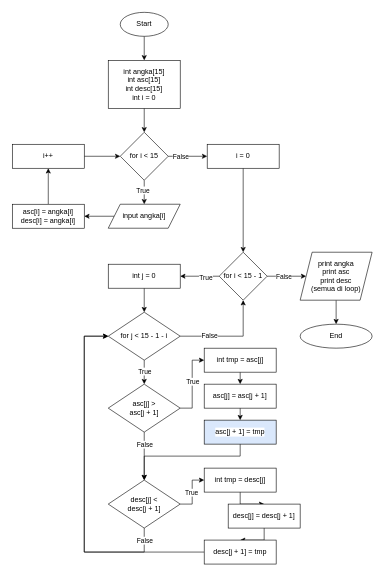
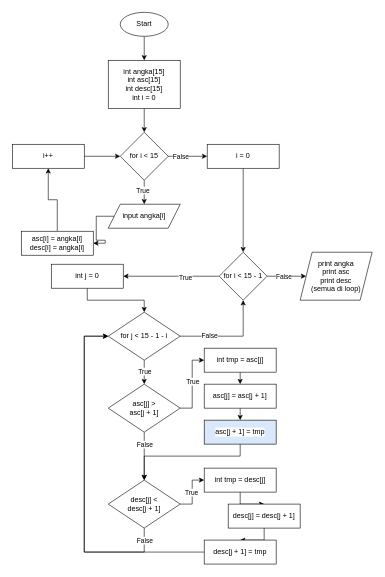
  <mxCell id="0" />
  <mxCell id="1" parent="0" />
  <mxCell id="2" value="" style="edgeStyle=orthogonalEdgeStyle;rounded=0;orthogonalLoop=1;jettySize=auto;html=1;labelBackgroundColor=default;textShadow=0;" edge="1" parent="1" source="3" target="5"><mxGeometry relative="1" as="geometry" /></mxCell>
  <mxCell id="3" value="Start" style="ellipse;whiteSpace=wrap;html=1;labelBackgroundColor=default;textShadow=0;" vertex="1" parent="1"><mxGeometry x="200" y="20" width="80" height="40" as="geometry" /></mxCell>
  <mxCell id="4" value="" style="edgeStyle=orthogonalEdgeStyle;rounded=0;orthogonalLoop=1;jettySize=auto;html=1;labelBackgroundColor=default;textShadow=0;" edge="1" parent="1" source="5" target="10"><mxGeometry relative="1" as="geometry" /></mxCell>
  <mxCell id="5" value="&lt;div&gt;int angka[15]&lt;/div&gt;&lt;div&gt;int asc[15]&lt;/div&gt;&lt;div&gt;int desc[15]&lt;br&gt;&lt;/div&gt;&lt;div&gt;int i = 0&lt;br&gt;&lt;/div&gt;" style="rounded=0;whiteSpace=wrap;html=1;labelBackgroundColor=default;textShadow=0;" vertex="1" parent="1"><mxGeometry x="180" y="100" width="120" height="80" as="geometry" /></mxCell>
  <mxCell id="6" value="" style="edgeStyle=orthogonalEdgeStyle;rounded=0;orthogonalLoop=1;jettySize=auto;html=1;labelBackgroundColor=default;textShadow=0;" edge="1" parent="1" source="10" target="12"><mxGeometry relative="1" as="geometry" /></mxCell>
  <mxCell id="7" value="True" style="edgeLabel;html=1;align=center;verticalAlign=middle;resizable=0;points=[];labelBackgroundColor=default;textShadow=0;" vertex="1" connectable="0" parent="6"><mxGeometry x="-0.2" y="-3" relative="1" as="geometry"><mxPoint as="offset" /></mxGeometry></mxCell>
  <mxCell id="8" value="" style="edgeStyle=orthogonalEdgeStyle;rounded=0;orthogonalLoop=1;jettySize=auto;html=1;labelBackgroundColor=default;textShadow=0;" edge="1" parent="1" source="10" target="28"><mxGeometry relative="1" as="geometry" /></mxCell>
  <mxCell id="9" value="False" style="edgeLabel;html=1;align=center;verticalAlign=middle;resizable=0;points=[];labelBackgroundColor=default;textShadow=0;" vertex="1" connectable="0" parent="8"><mxGeometry x="-0.375" relative="1" as="geometry"><mxPoint as="offset" /></mxGeometry></mxCell>
  <mxCell id="10" value="for i &amp;lt; 15" style="rhombus;whiteSpace=wrap;html=1;labelBackgroundColor=default;textShadow=0;" vertex="1" parent="1"><mxGeometry x="200" y="220" width="80" height="80" as="geometry" /></mxCell>
  <mxCell id="11" style="edgeStyle=orthogonalEdgeStyle;rounded=0;orthogonalLoop=1;jettySize=auto;html=1;exitX=0;exitY=0.5;exitDx=0;exitDy=0;entryX=1;entryY=0.5;entryDx=0;entryDy=0;labelBackgroundColor=default;textShadow=0;" edge="1" parent="1" source="12" target="16"><mxGeometry relative="1" as="geometry" /></mxCell>
  <mxCell id="12" value="input angka[i]" style="shape=parallelogram;perimeter=parallelogramPerimeter;whiteSpace=wrap;html=1;fixedSize=1;labelBackgroundColor=default;textShadow=0;" vertex="1" parent="1"><mxGeometry x="180" y="340" width="120" height="40" as="geometry" /></mxCell>
  <mxCell id="13" value="" style="edgeStyle=orthogonalEdgeStyle;rounded=0;orthogonalLoop=1;jettySize=auto;html=1;labelBackgroundColor=default;textShadow=0;" edge="1" parent="1" source="14" target="10"><mxGeometry relative="1" as="geometry" /></mxCell>
  <mxCell id="14" value="i++" style="rounded=0;whiteSpace=wrap;html=1;labelBackgroundColor=default;textShadow=0;" vertex="1" parent="1"><mxGeometry x="20" y="240" width="120" height="40" as="geometry" /></mxCell>
  <mxCell id="15" value="" style="edgeStyle=orthogonalEdgeStyle;rounded=0;orthogonalLoop=1;jettySize=auto;html=1;labelBackgroundColor=default;textShadow=0;" edge="1" parent="1" source="16" target="14"><mxGeometry relative="1" as="geometry" /></mxCell>
- <mxCell id="16" value="&lt;div&gt;asc[i] = angka[i]&lt;/div&gt;&lt;div&gt;desc[i] = angka[i]&lt;br&gt;&lt;/div&gt;" style="rounded=0;whiteSpace=wrap;html=1;labelBackgroundColor=default;textShadow=0;" vertex="1" parent="1"><mxGeometry x="20" y="340" width="120" height="40" as="geometry" /></mxCell>
+ <mxCell id="16" value="&lt;div&gt;asc[i] = angka[i]&lt;/div&gt;&lt;div&gt;desc[i] = angka[i]&lt;br&gt;&lt;/div&gt;" style="rounded=0;whiteSpace=wrap;html=1;labelBackgroundColor=default;textShadow=0;" vertex="1" parent="1"><mxGeometry x="35" y="385" width="120" height="40" as="geometry" /></mxCell>
  <mxCell id="17" value="" style="edgeStyle=orthogonalEdgeStyle;rounded=0;orthogonalLoop=1;jettySize=auto;html=1;labelBackgroundColor=default;textShadow=0;" edge="1" parent="1" source="21" target="30"><mxGeometry relative="1" as="geometry" /></mxCell>
  <mxCell id="18" value="True" style="edgeLabel;html=1;align=center;verticalAlign=middle;resizable=0;points=[];labelBackgroundColor=default;textShadow=0;" vertex="1" connectable="0" parent="17"><mxGeometry x="-0.292" y="2" relative="1" as="geometry"><mxPoint as="offset" /></mxGeometry></mxCell>
  <mxCell id="19" value="" style="edgeStyle=orthogonalEdgeStyle;rounded=0;orthogonalLoop=1;jettySize=auto;html=1;labelBackgroundColor=default;textShadow=0;" edge="1" parent="1" source="21" target="54"><mxGeometry relative="1" as="geometry" /></mxCell>
  <mxCell id="20" value="False" style="edgeLabel;html=1;align=center;verticalAlign=middle;resizable=0;points=[];" vertex="1" connectable="0" parent="19"><mxGeometry x="-0.169" y="-5" relative="1" as="geometry"><mxPoint y="-5" as="offset" /></mxGeometry></mxCell>
  <mxCell id="21" value="for i &amp;lt; 15 - 1" style="rhombus;whiteSpace=wrap;html=1;labelBackgroundColor=default;textShadow=0;" vertex="1" parent="1"><mxGeometry x="365" y="420" width="80" height="80" as="geometry" /></mxCell>
  <mxCell id="22" style="edgeStyle=orthogonalEdgeStyle;rounded=0;orthogonalLoop=1;jettySize=auto;html=1;exitX=1;exitY=0.5;exitDx=0;exitDy=0;entryX=0.5;entryY=1;entryDx=0;entryDy=0;labelBackgroundColor=default;textShadow=0;" edge="1" parent="1" source="26" target="21"><mxGeometry relative="1" as="geometry" /></mxCell>
  <mxCell id="23" value="False" style="edgeLabel;html=1;align=center;verticalAlign=middle;resizable=0;points=[];labelBackgroundColor=default;textShadow=0;" vertex="1" connectable="0" parent="22"><mxGeometry x="-0.418" y="2" relative="1" as="geometry"><mxPoint as="offset" /></mxGeometry></mxCell>
  <mxCell id="24" value="" style="edgeStyle=orthogonalEdgeStyle;rounded=0;orthogonalLoop=1;jettySize=auto;html=1;labelBackgroundColor=default;textShadow=0;" edge="1" parent="1" source="26" target="35"><mxGeometry relative="1" as="geometry" /></mxCell>
  <mxCell id="25" value="True" style="edgeLabel;html=1;align=center;verticalAlign=middle;resizable=0;points=[];labelBackgroundColor=default;textShadow=0;" vertex="1" connectable="0" parent="24"><mxGeometry x="-0.1" y="1" relative="1" as="geometry"><mxPoint x="-1" as="offset" /></mxGeometry></mxCell>
  <mxCell id="26" value="for j &amp;lt; 15 - 1 - i" style="rhombus;whiteSpace=wrap;html=1;labelBackgroundColor=default;textShadow=0;" vertex="1" parent="1"><mxGeometry x="180" y="520" width="120" height="80" as="geometry" /></mxCell>
  <mxCell id="27" value="" style="edgeStyle=orthogonalEdgeStyle;rounded=0;orthogonalLoop=1;jettySize=auto;html=1;labelBackgroundColor=default;textShadow=0;" edge="1" parent="1" source="28" target="21"><mxGeometry relative="1" as="geometry" /></mxCell>
  <mxCell id="28" value="i = 0" style="rounded=0;whiteSpace=wrap;html=1;labelBackgroundColor=default;textShadow=0;" vertex="1" parent="1"><mxGeometry x="345" y="240" width="120" height="40" as="geometry" /></mxCell>
  <mxCell id="29" value="" style="edgeStyle=orthogonalEdgeStyle;rounded=0;orthogonalLoop=1;jettySize=auto;html=1;labelBackgroundColor=default;textShadow=0;" edge="1" parent="1" source="30" target="26"><mxGeometry relative="1" as="geometry" /></mxCell>
- <mxCell id="30" value="int j = 0" style="rounded=0;whiteSpace=wrap;html=1;labelBackgroundColor=default;textShadow=0;" vertex="1" parent="1"><mxGeometry x="180" y="440" width="120" height="40" as="geometry" /></mxCell>
+ <mxCell id="30" value="int j = 0" style="rounded=0;whiteSpace=wrap;html=1;labelBackgroundColor=default;textShadow=0;" vertex="1" parent="1"><mxGeometry x="85" y="440" width="120" height="40" as="geometry" /></mxCell>
  <mxCell id="31" style="edgeStyle=orthogonalEdgeStyle;rounded=0;orthogonalLoop=1;jettySize=auto;html=1;exitX=1;exitY=0.5;exitDx=0;exitDy=0;entryX=0;entryY=0.5;entryDx=0;entryDy=0;labelBackgroundColor=default;textShadow=0;" edge="1" parent="1" source="35" target="37"><mxGeometry relative="1" as="geometry" /></mxCell>
  <mxCell id="32" value="True" style="edgeLabel;html=1;align=center;verticalAlign=middle;resizable=0;points=[];labelBackgroundColor=default;textShadow=0;" vertex="1" connectable="0" parent="31"><mxGeometry x="0.083" relative="1" as="geometry"><mxPoint as="offset" /></mxGeometry></mxCell>
  <mxCell id="33" value="" style="edgeStyle=orthogonalEdgeStyle;rounded=0;orthogonalLoop=1;jettySize=auto;html=1;labelBackgroundColor=default;textShadow=0;" edge="1" parent="1" source="35" target="52"><mxGeometry relative="1" as="geometry" /></mxCell>
  <mxCell id="34" value="&lt;div&gt;False&lt;/div&gt;" style="edgeLabel;html=1;align=center;verticalAlign=middle;resizable=0;points=[];labelBackgroundColor=default;textShadow=0;" vertex="1" connectable="0" parent="33"><mxGeometry x="-0.375" y="5" relative="1" as="geometry"><mxPoint x="-5" y="-5" as="offset" /></mxGeometry></mxCell>
  <mxCell id="35" value="&lt;div&gt;asc[j] &amp;gt;&lt;/div&gt;&lt;div&gt;asc[j + 1]&lt;/div&gt;" style="rhombus;whiteSpace=wrap;html=1;labelBackgroundColor=default;textShadow=0;" vertex="1" parent="1"><mxGeometry x="180" y="640" width="120" height="80" as="geometry" /></mxCell>
  <mxCell id="36" style="edgeStyle=orthogonalEdgeStyle;rounded=0;orthogonalLoop=1;jettySize=auto;html=1;exitX=0.5;exitY=1;exitDx=0;exitDy=0;entryX=0.5;entryY=0;entryDx=0;entryDy=0;labelBackgroundColor=default;textShadow=0;" edge="1" parent="1" source="37" target="39"><mxGeometry relative="1" as="geometry" /></mxCell>
  <mxCell id="37" value="int tmp = asc[j]" style="rounded=0;whiteSpace=wrap;html=1;labelBackgroundColor=default;textShadow=0;" vertex="1" parent="1"><mxGeometry x="340" y="580" width="120" height="40" as="geometry" /></mxCell>
  <mxCell id="38" style="edgeStyle=orthogonalEdgeStyle;rounded=0;orthogonalLoop=1;jettySize=auto;html=1;exitX=0.5;exitY=1;exitDx=0;exitDy=0;entryX=0.5;entryY=0;entryDx=0;entryDy=0;labelBackgroundColor=default;textShadow=0;" edge="1" parent="1" source="39" target="41"><mxGeometry relative="1" as="geometry" /></mxCell>
  <mxCell id="39" value="asc[j] = asc[j + 1]" style="rounded=0;whiteSpace=wrap;html=1;labelBackgroundColor=default;textShadow=0;" vertex="1" parent="1"><mxGeometry x="340" y="640" width="120" height="40" as="geometry" /></mxCell>
  <mxCell id="40" style="edgeStyle=orthogonalEdgeStyle;rounded=0;orthogonalLoop=1;jettySize=auto;html=1;exitX=0.5;exitY=1;exitDx=0;exitDy=0;entryX=0.5;entryY=0;entryDx=0;entryDy=0;labelBackgroundColor=default;textShadow=0;" edge="1" parent="1" source="41" target="52"><mxGeometry relative="1" as="geometry"><Array as="points"><mxPoint x="400" y="760" /><mxPoint x="240" y="760" /></Array></mxGeometry></mxCell>
  <mxCell id="41" value="asc[j + 1] = tmp" style="rounded=0;whiteSpace=wrap;html=1;labelBackgroundColor=default;textShadow=0;fillColor=#dae8fc;" vertex="1" parent="1"><mxGeometry x="340" y="700" width="120" height="40" as="geometry" /></mxCell>
  <mxCell id="42" style="edgeStyle=orthogonalEdgeStyle;rounded=0;orthogonalLoop=1;jettySize=auto;html=1;exitX=0.5;exitY=1;exitDx=0;exitDy=0;entryX=0.5;entryY=0;entryDx=0;entryDy=0;labelBackgroundColor=default;textShadow=0;" edge="1" parent="1" source="43" target="45"><mxGeometry relative="1" as="geometry" /></mxCell>
  <mxCell id="43" value="int tmp = desc[j]" style="rounded=0;whiteSpace=wrap;html=1;labelBackgroundColor=default;textShadow=0;shadow=0;" vertex="1" parent="1"><mxGeometry x="340" y="780" width="120" height="40" as="geometry" /></mxCell>
  <mxCell id="44" style="edgeStyle=orthogonalEdgeStyle;rounded=0;orthogonalLoop=1;jettySize=auto;html=1;exitX=0.5;exitY=1;exitDx=0;exitDy=0;entryX=0.5;entryY=0;entryDx=0;entryDy=0;labelBackgroundColor=default;textShadow=0;" edge="1" parent="1" source="45" target="47"><mxGeometry relative="1" as="geometry" /></mxCell>
  <mxCell id="45" value="desc[j] = desc[j + 1]" style="rounded=0;whiteSpace=wrap;html=1;labelBackgroundColor=default;textShadow=0;" vertex="1" parent="1"><mxGeometry x="380" y="840" width="120" height="40" as="geometry" /></mxCell>
  <mxCell id="46" style="edgeStyle=orthogonalEdgeStyle;rounded=0;orthogonalLoop=1;jettySize=auto;html=1;exitX=0;exitY=0.5;exitDx=0;exitDy=0;entryX=0;entryY=0.5;entryDx=0;entryDy=0;labelBackgroundColor=default;textShadow=0;" edge="1" parent="1" source="47" target="26"><mxGeometry relative="1" as="geometry"><mxPoint x="60" y="640" as="targetPoint" /><Array as="points"><mxPoint x="140" y="920" /><mxPoint x="140" y="560" /></Array></mxGeometry></mxCell>
  <mxCell id="47" value="desc[j + 1] = tmp" style="rounded=0;whiteSpace=wrap;html=1;labelBackgroundColor=default;textShadow=0;" vertex="1" parent="1"><mxGeometry x="340" y="900" width="120" height="40" as="geometry" /></mxCell>
  <mxCell id="48" style="edgeStyle=orthogonalEdgeStyle;rounded=0;orthogonalLoop=1;jettySize=auto;html=1;exitX=0.5;exitY=1;exitDx=0;exitDy=0;entryX=0;entryY=0.5;entryDx=0;entryDy=0;labelBackgroundColor=default;textShadow=0;" edge="1" parent="1" source="52" target="26"><mxGeometry relative="1" as="geometry"><Array as="points"><mxPoint x="240" y="920" /><mxPoint x="140" y="920" /><mxPoint x="140" y="560" /></Array></mxGeometry></mxCell>
  <mxCell id="49" value="False" style="edgeLabel;html=1;align=center;verticalAlign=middle;resizable=0;points=[];labelBackgroundColor=default;textShadow=0;" vertex="1" connectable="0" parent="48"><mxGeometry x="-0.941" y="-2" relative="1" as="geometry"><mxPoint x="2" y="4" as="offset" /></mxGeometry></mxCell>
  <mxCell id="50" style="edgeStyle=orthogonalEdgeStyle;rounded=0;orthogonalLoop=1;jettySize=auto;html=1;exitX=1;exitY=0.5;exitDx=0;exitDy=0;entryX=0;entryY=0.5;entryDx=0;entryDy=0;labelBackgroundColor=default;textShadow=0;" edge="1" parent="1" source="52" target="43"><mxGeometry relative="1" as="geometry" /></mxCell>
  <mxCell id="51" value="True" style="edgeLabel;html=1;align=center;verticalAlign=middle;resizable=0;points=[];labelBackgroundColor=default;textShadow=0;" vertex="1" connectable="0" parent="50"><mxGeometry x="-0.025" y="2" relative="1" as="geometry"><mxPoint y="-1" as="offset" /></mxGeometry></mxCell>
  <mxCell id="52" value="&lt;div&gt;desc[j] &amp;lt;&lt;/div&gt;&lt;div&gt;desc[j + 1]&lt;/div&gt;" style="rhombus;whiteSpace=wrap;html=1;labelBackgroundColor=default;textShadow=0;" vertex="1" parent="1"><mxGeometry x="180" y="800" width="120" height="80" as="geometry" /></mxCell>
- <mxCell id="53" value="" style="edgeStyle=orthogonalEdgeStyle;rounded=0;orthogonalLoop=1;jettySize=auto;html=1;labelBackgroundColor=default;textShadow=0;" edge="1" parent="1" source="54" target="55"><mxGeometry relative="1" as="geometry" /></mxCell>
  <mxCell id="54" value="&lt;div&gt;print angka&lt;/div&gt;&lt;div&gt;print asc&lt;/div&gt;&lt;div&gt;print desc&lt;/div&gt;&lt;div&gt;(semua di loop)&lt;br&gt;&lt;/div&gt;" style="shape=parallelogram;perimeter=parallelogramPerimeter;whiteSpace=wrap;html=1;fixedSize=1;labelBackgroundColor=default;textShadow=0;" vertex="1" parent="1"><mxGeometry x="500" y="420" width="120" height="80" as="geometry" /></mxCell>
- <mxCell id="55" value="End" style="ellipse;whiteSpace=wrap;html=1;labelBackgroundColor=default;textShadow=0;" vertex="1" parent="1"><mxGeometry x="500" y="540" width="120" height="40" as="geometry" /></mxCell>
